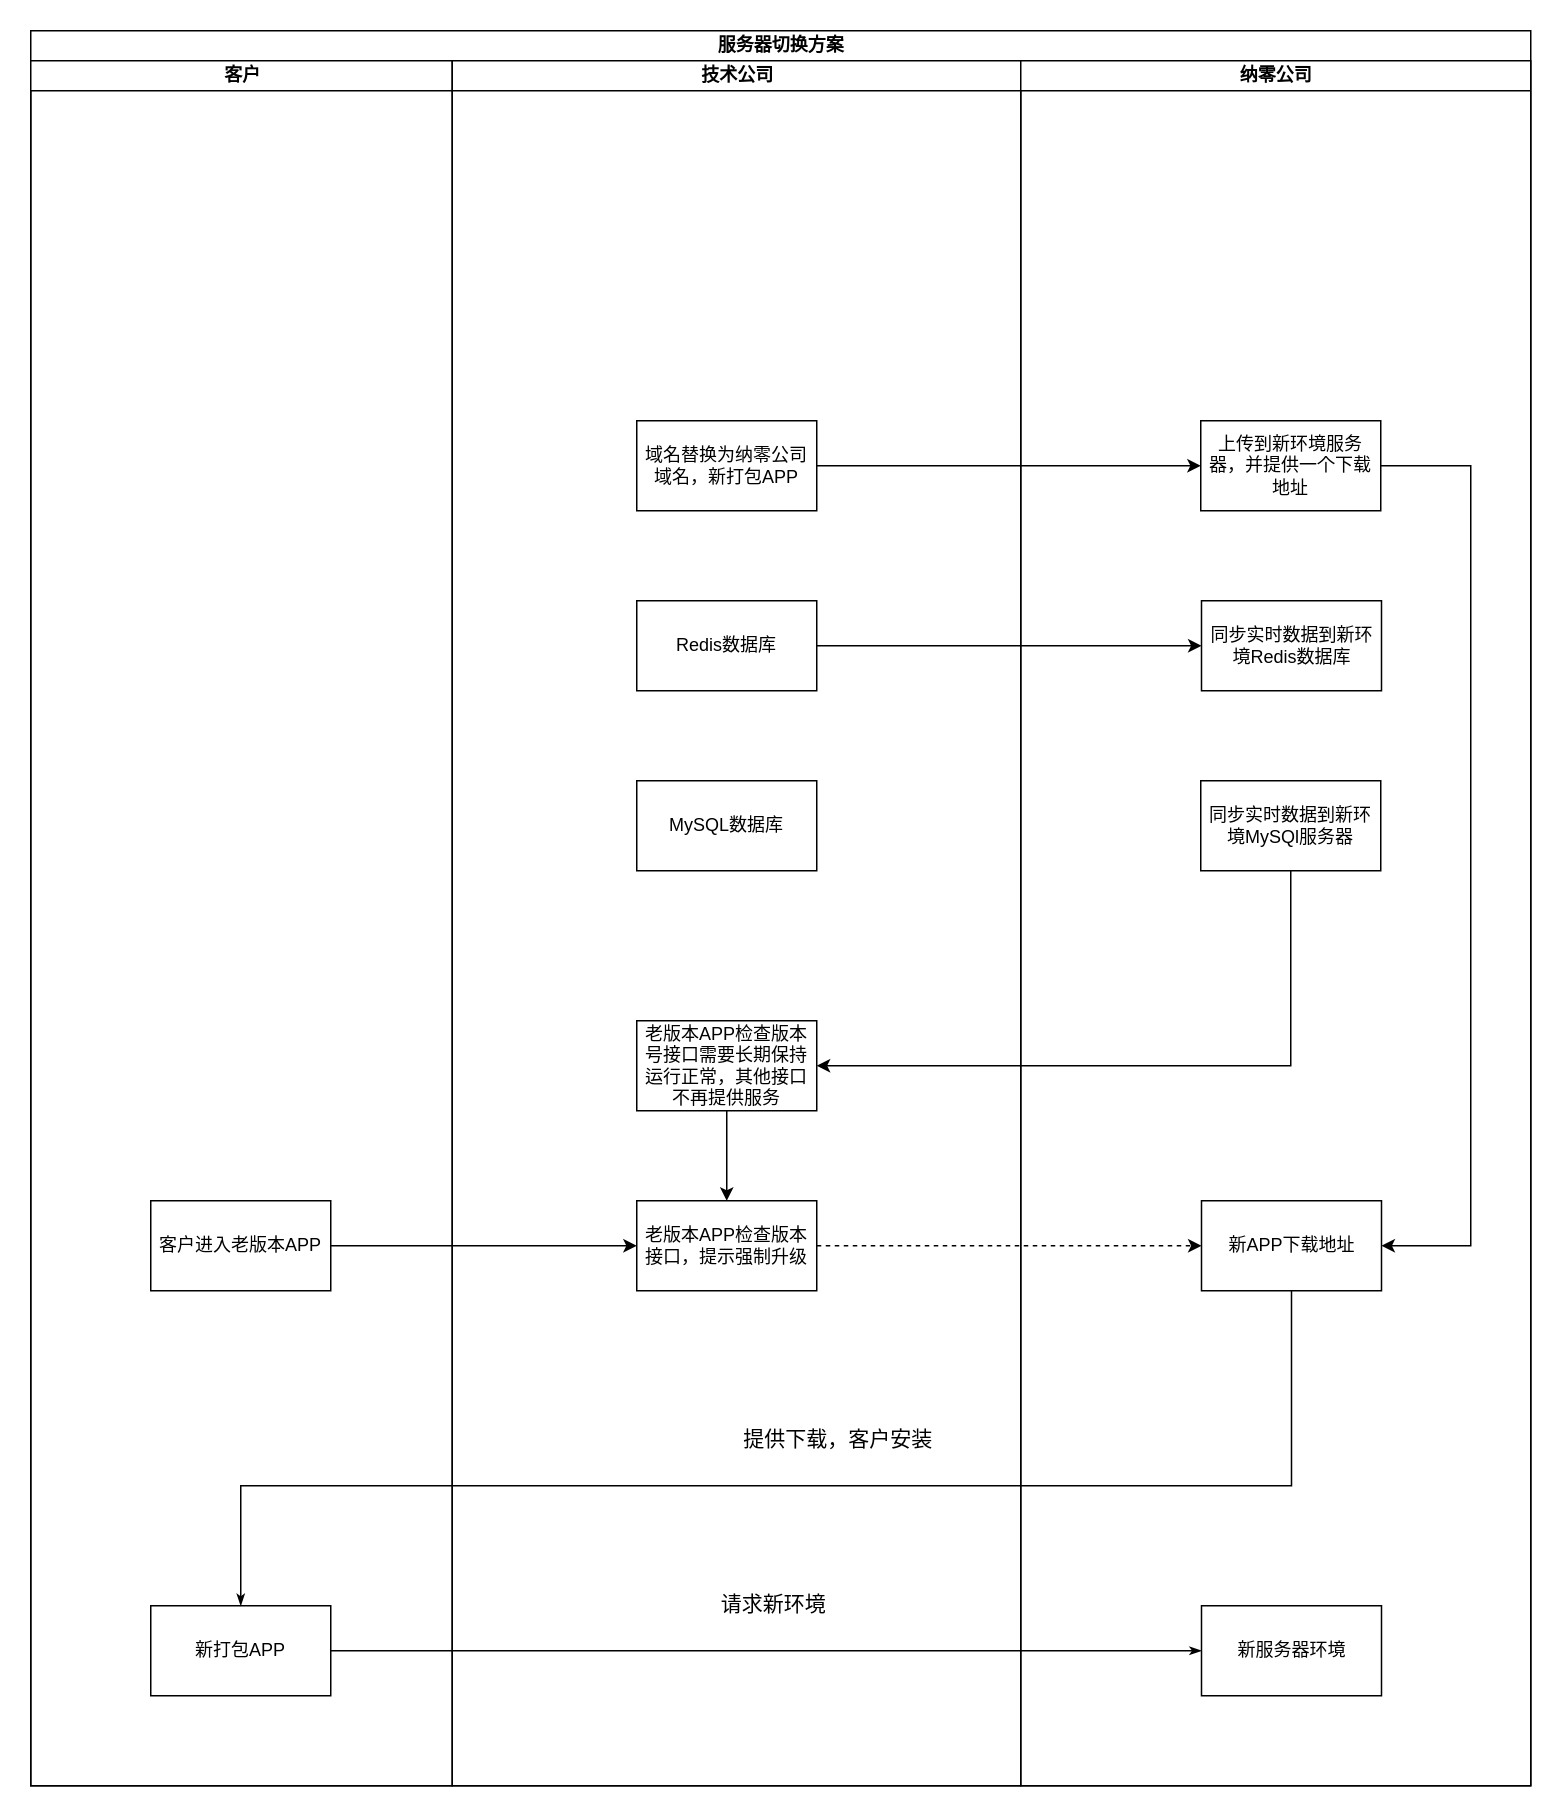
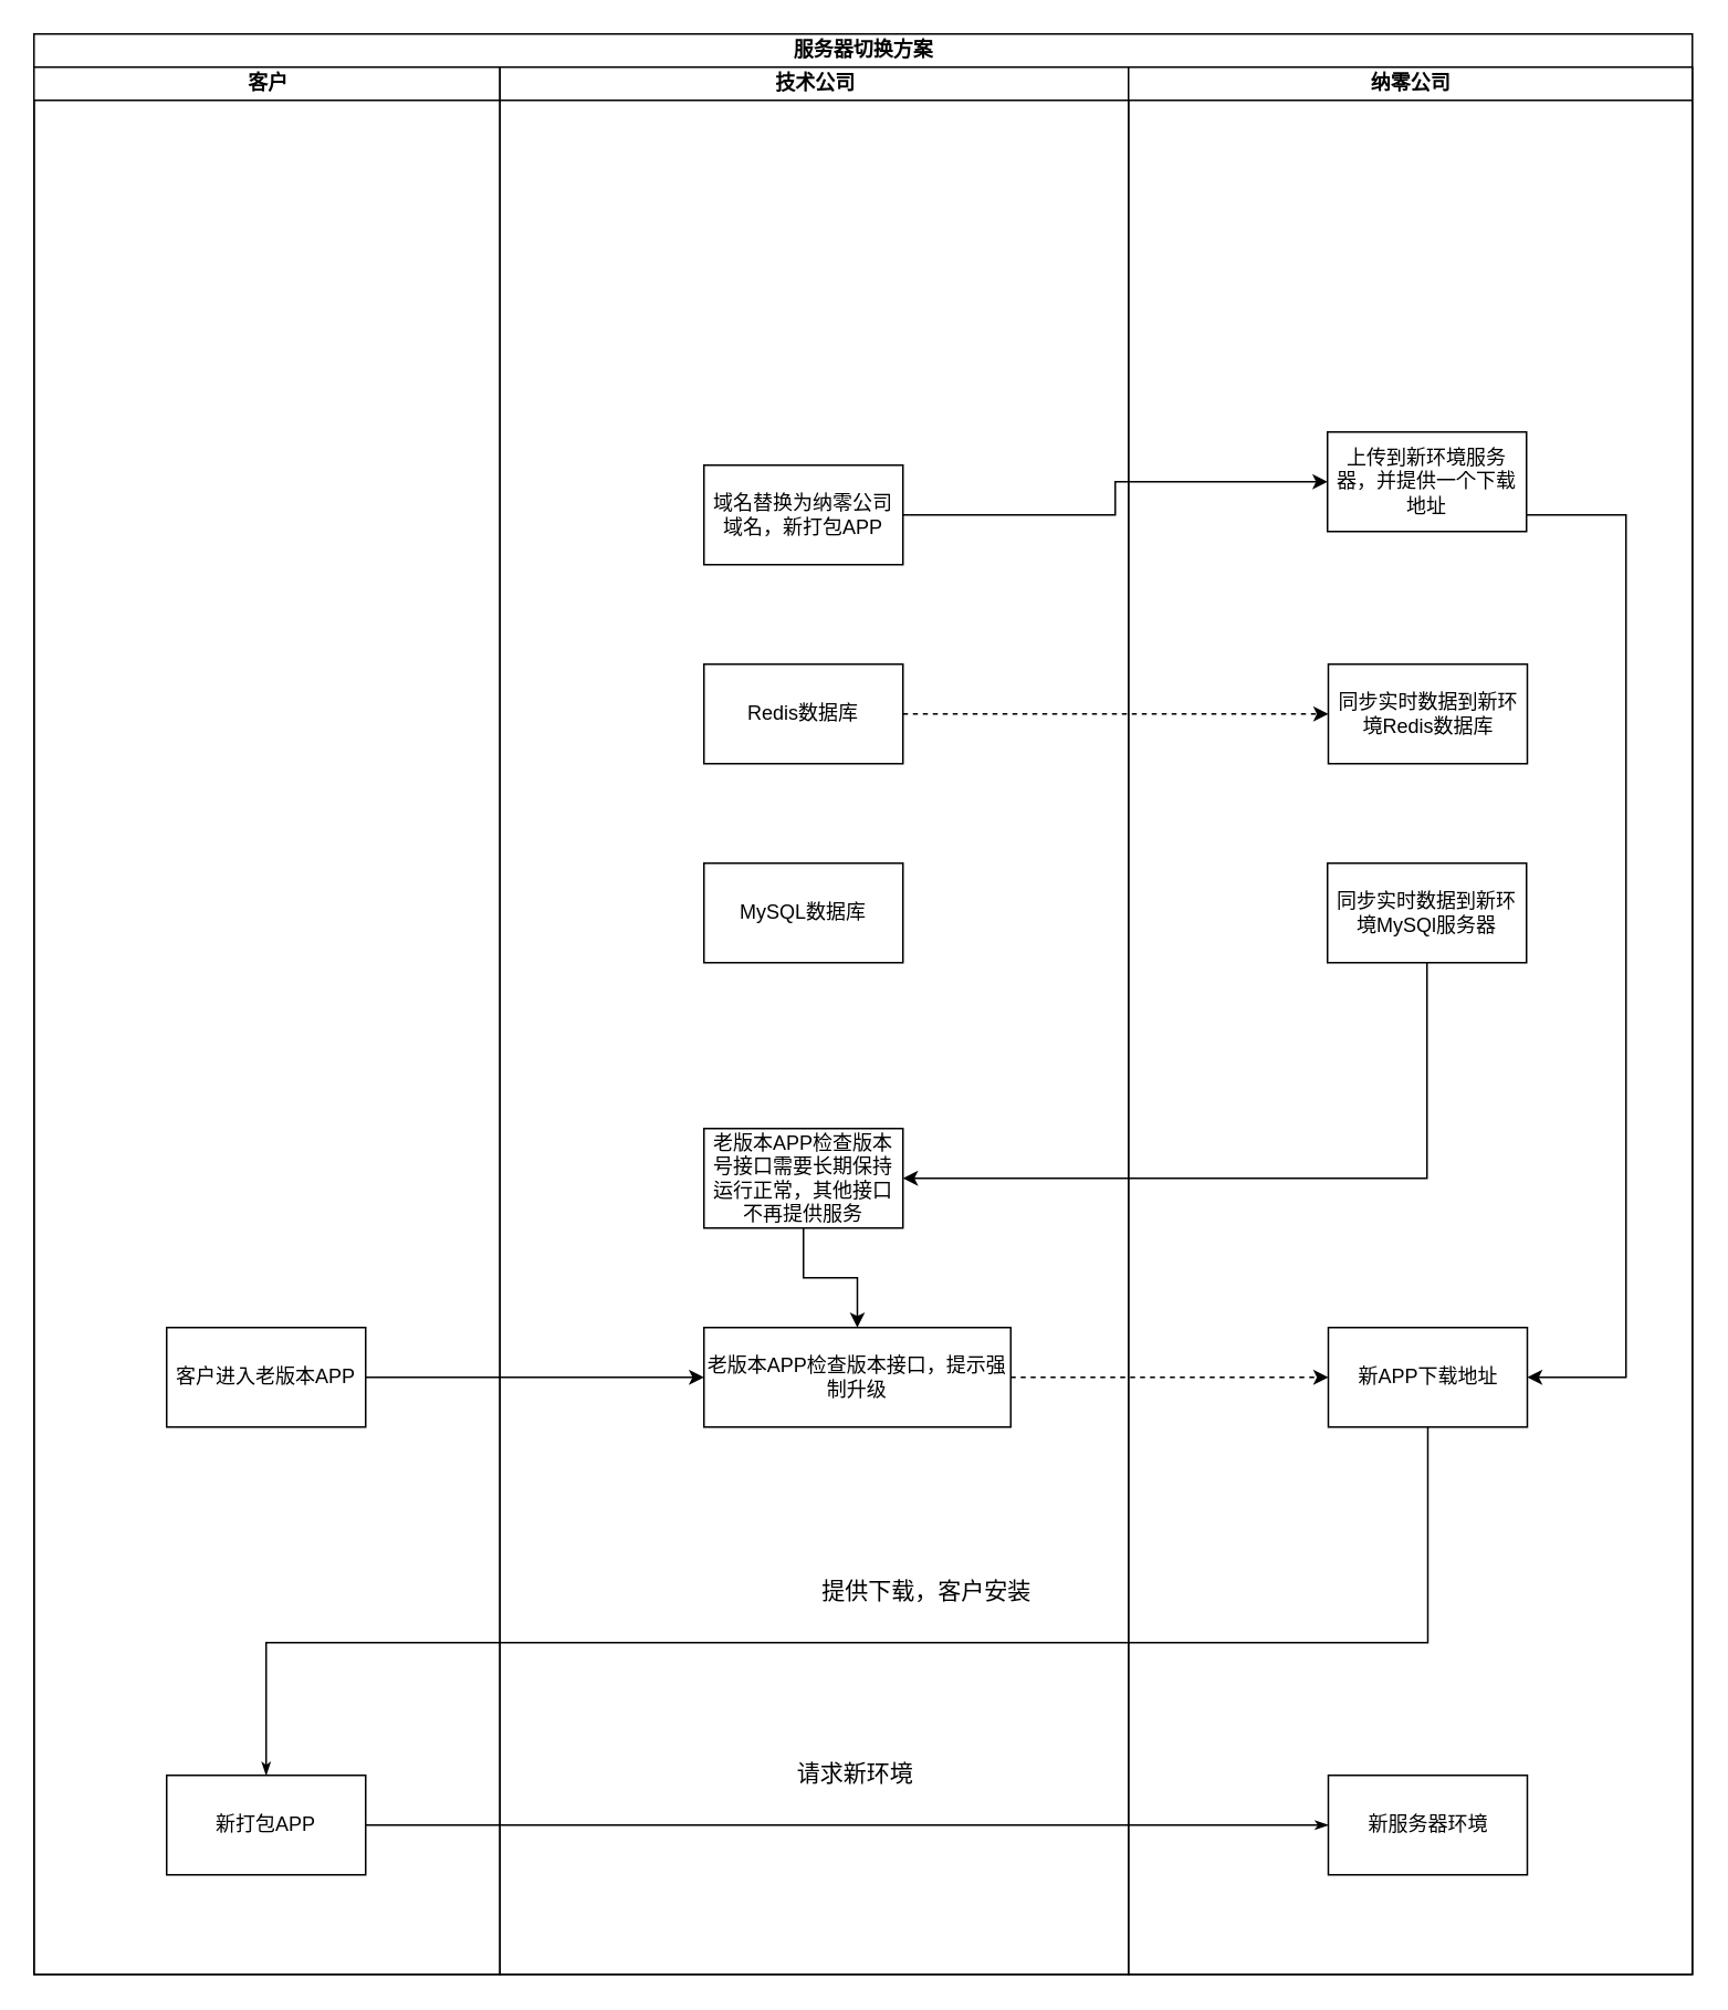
  <mxCell id="0" />
  <mxCell id="1" parent="0" />
  <mxCell id="2" value="服务器切换方案" style="swimlane;html=1;childLayout=stackLayout;resizeParent=1;resizeParentMax=0;startSize=20;" parent="1" vertex="1"><mxGeometry x="20" y="20" width="1000" height="1170" as="geometry" /></mxCell>
  <mxCell id="3" value="&lt;font style=&quot;font-size: 14px&quot;&gt;请求新环境&lt;/font&gt;" style="edgeStyle=orthogonalEdgeStyle;rounded=0;html=1;labelBackgroundColor=none;startArrow=none;startFill=0;startSize=5;endArrow=classicThin;endFill=1;endSize=5;jettySize=auto;orthogonalLoop=1;strokeColor=#000000;strokeWidth=1;fontFamily=Verdana;fontSize=8;fontColor=#000000;entryX=0;entryY=0.5;entryDx=0;entryDy=0;exitX=1;exitY=0.5;exitDx=0;exitDy=0;" parent="2" source="6" target="24" edge="1"><mxGeometry x="0.018" y="30" relative="1" as="geometry"><mxPoint as="offset" /><mxPoint x="440" y="1140" as="sourcePoint" /><mxPoint x="440" y="1040" as="targetPoint" /></mxGeometry></mxCell>
  <mxCell id="4" value="客户" style="swimlane;html=1;startSize=20;" parent="2" vertex="1"><mxGeometry y="20" width="281" height="1150" as="geometry" /></mxCell>
  <mxCell id="5" value="客户进入老版本APP" style="rounded=0;whiteSpace=wrap;html=1;" parent="4" vertex="1"><mxGeometry x="80" y="760" width="120" height="60" as="geometry" /></mxCell>
  <mxCell id="6" value="新打包APP" style="rounded=0;whiteSpace=wrap;html=1;" parent="4" vertex="1"><mxGeometry x="80" y="1030" width="120" height="60" as="geometry" /></mxCell>
  <mxCell id="7" value="&lt;font style=&quot;font-size: 14px&quot;&gt;提供下载，客户安装&lt;/font&gt;" style="edgeStyle=orthogonalEdgeStyle;rounded=0;html=1;labelBackgroundColor=none;startArrow=none;startFill=0;startSize=5;endArrow=classicThin;endFill=1;endSize=5;jettySize=auto;orthogonalLoop=1;strokeColor=#000000;strokeWidth=1;fontFamily=Verdana;fontSize=8;fontColor=#000000;entryX=0.5;entryY=0;entryDx=0;entryDy=0;exitX=0.5;exitY=1;exitDx=0;exitDy=0;" parent="2" source="23" target="6" edge="1"><mxGeometry x="-0.049" y="-30" relative="1" as="geometry"><mxPoint as="offset" /><mxPoint x="760" y="890" as="sourcePoint" /><mxPoint x="760" y="790" as="targetPoint" /><Array as="points"><mxPoint x="841" y="970" /><mxPoint x="140" y="970" /></Array></mxGeometry></mxCell>
  <mxCell id="8" value="技术公司" style="swimlane;html=1;startSize=20;" parent="2" vertex="1"><mxGeometry x="281" y="20" width="379" height="1150" as="geometry" /></mxCell>
  <mxCell id="9" style="edgeStyle=orthogonalEdgeStyle;rounded=0;orthogonalLoop=1;jettySize=auto;html=1;entryX=0.5;entryY=0;entryDx=0;entryDy=0;" parent="8" source="10" target="12" edge="1"><mxGeometry relative="1" as="geometry" /></mxCell>
  <mxCell id="10" value="&lt;span style=&quot;white-space: normal&quot;&gt;老版本APP检查版本号接口需要长期保持运行正常，其他接口不再提供服务&lt;br&gt;&lt;/span&gt;" style="rounded=0;whiteSpace=wrap;html=1;" parent="8" vertex="1"><mxGeometry x="123" y="640" width="120" height="60" as="geometry" /></mxCell>
  <mxCell id="11" value="域名替换为纳零公司域名，新打包APP" style="rounded=0;whiteSpace=wrap;html=1;" parent="8" vertex="1"><mxGeometry x="123" y="240" width="120" height="60" as="geometry" /></mxCell>
- <mxCell id="12" value="老版本APP检查版本接口，提示强制升级" style="rounded=0;whiteSpace=wrap;html=1;" parent="8" vertex="1"><mxGeometry x="123" y="760" width="120" height="60" as="geometry" /></mxCell>
+ <mxCell id="12" value="老版本APP检查版本接口，提示强制升级" style="rounded=0;whiteSpace=wrap;html=1;" parent="8" vertex="1"><mxGeometry x="123" y="760" width="185" height="60" as="geometry" /></mxCell>
  <mxCell id="13" value="MySQL数据库" style="rounded=0;whiteSpace=wrap;html=1;" parent="8" vertex="1"><mxGeometry x="123" y="480" width="120" height="60" as="geometry" /></mxCell>
  <mxCell id="14" value="Redis数据库" style="rounded=0;whiteSpace=wrap;html=1;" vertex="1" parent="8"><mxGeometry x="123" y="360" width="120" height="60" as="geometry" /></mxCell>
  <mxCell id="15" style="edgeStyle=orthogonalEdgeStyle;rounded=0;orthogonalLoop=1;jettySize=auto;html=1;entryX=0;entryY=0.5;entryDx=0;entryDy=0;" parent="2" source="11" target="22" edge="1"><mxGeometry relative="1" as="geometry" /></mxCell>
  <mxCell id="16" style="edgeStyle=orthogonalEdgeStyle;rounded=0;orthogonalLoop=1;jettySize=auto;html=1;entryX=0;entryY=0.5;entryDx=0;entryDy=0;" parent="2" source="5" target="12" edge="1"><mxGeometry relative="1" as="geometry" /></mxCell>
  <mxCell id="17" style="edgeStyle=orthogonalEdgeStyle;rounded=0;orthogonalLoop=1;jettySize=auto;html=1;entryX=0;entryY=0.5;entryDx=0;entryDy=0;dashed=1;" parent="2" source="12" target="23" edge="1"><mxGeometry relative="1" as="geometry" /></mxCell>
  <mxCell id="18" style="edgeStyle=orthogonalEdgeStyle;rounded=0;orthogonalLoop=1;jettySize=auto;html=1;entryX=1;entryY=0.5;entryDx=0;entryDy=0;" parent="2" source="20" target="10" edge="1"><mxGeometry relative="1" as="geometry"><Array as="points"><mxPoint x="840" y="690" /></Array></mxGeometry></mxCell>
  <mxCell id="19" value="纳零公司" style="swimlane;html=1;startSize=20;" parent="2" vertex="1"><mxGeometry x="660" y="20" width="340" height="1150" as="geometry" /></mxCell>
  <mxCell id="20" value="&lt;span style=&quot;white-space: normal&quot;&gt;同步实时数据到新环境MySQl服务器&lt;/span&gt;" style="rounded=0;whiteSpace=wrap;html=1;" parent="19" vertex="1"><mxGeometry x="120" y="480" width="120" height="60" as="geometry" /></mxCell>
  <mxCell id="21" style="edgeStyle=orthogonalEdgeStyle;rounded=0;orthogonalLoop=1;jettySize=auto;html=1;entryX=1;entryY=0.5;entryDx=0;entryDy=0;" parent="19" source="22" target="23" edge="1"><mxGeometry relative="1" as="geometry"><Array as="points"><mxPoint x="300" y="270" /><mxPoint x="300" y="790" /></Array></mxGeometry></mxCell>
- <mxCell id="22" value="上传到新环境服务器，并提供一个下载地址" style="rounded=0;whiteSpace=wrap;html=1;" parent="19" vertex="1"><mxGeometry x="120" y="240" width="120" height="60" as="geometry" /></mxCell>
+ <mxCell id="22" value="上传到新环境服务器，并提供一个下载地址" style="rounded=0;whiteSpace=wrap;html=1;" parent="19" vertex="1"><mxGeometry x="120" y="220" width="120" height="60" as="geometry" /></mxCell>
  <mxCell id="23" value="新APP下载地址" style="rounded=0;whiteSpace=wrap;html=1;" parent="19" vertex="1"><mxGeometry x="120.5" y="760" width="120" height="60" as="geometry" /></mxCell>
  <mxCell id="24" value="新服务器环境" style="rounded=0;whiteSpace=wrap;html=1;" parent="19" vertex="1"><mxGeometry x="120.5" y="1030" width="120" height="60" as="geometry" /></mxCell>
  <mxCell id="25" value="同步实时数据到新环境Redis数据库" style="rounded=0;whiteSpace=wrap;html=1;" vertex="1" parent="19"><mxGeometry x="120.5" y="360" width="120" height="60" as="geometry" /></mxCell>
- <mxCell id="26" style="edgeStyle=orthogonalEdgeStyle;rounded=0;orthogonalLoop=1;jettySize=auto;html=1;entryX=0;entryY=0.5;entryDx=0;entryDy=0;" edge="1" parent="2" source="14" target="25"><mxGeometry relative="1" as="geometry" /></mxCell>
+ <mxCell id="26" style="edgeStyle=orthogonalEdgeStyle;rounded=0;orthogonalLoop=1;jettySize=auto;html=1;entryX=0;entryY=0.5;entryDx=0;entryDy=0;dashed=1;" edge="1" parent="2" source="14" target="25"><mxGeometry relative="1" as="geometry" /></mxCell>
